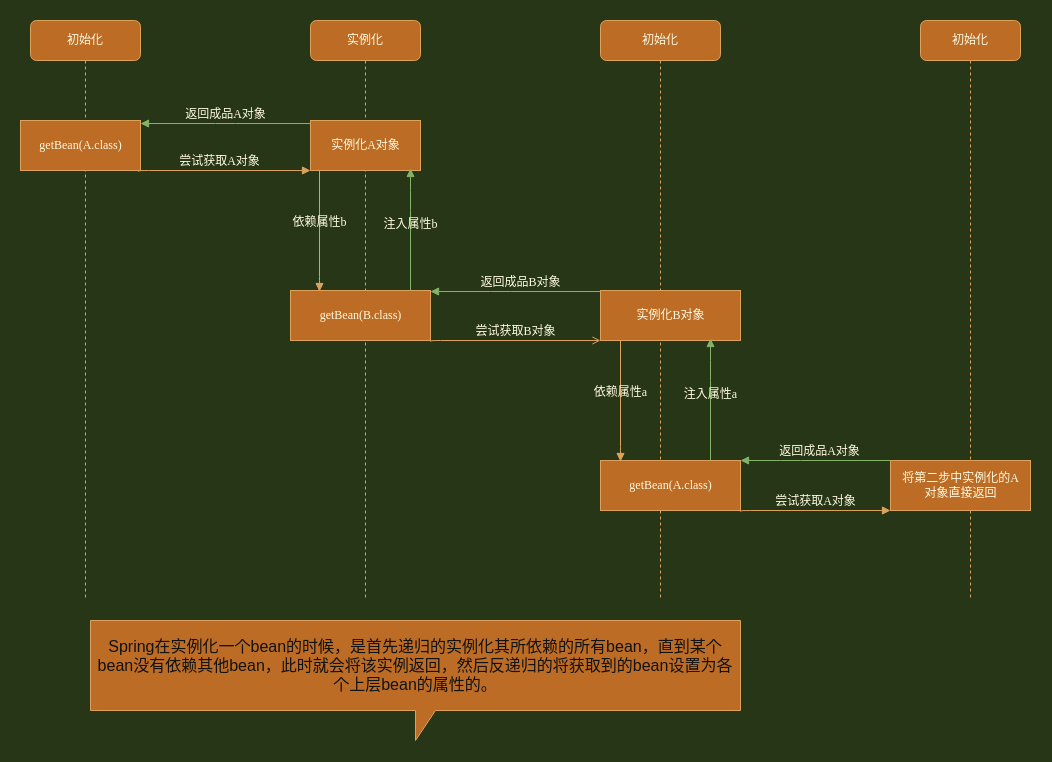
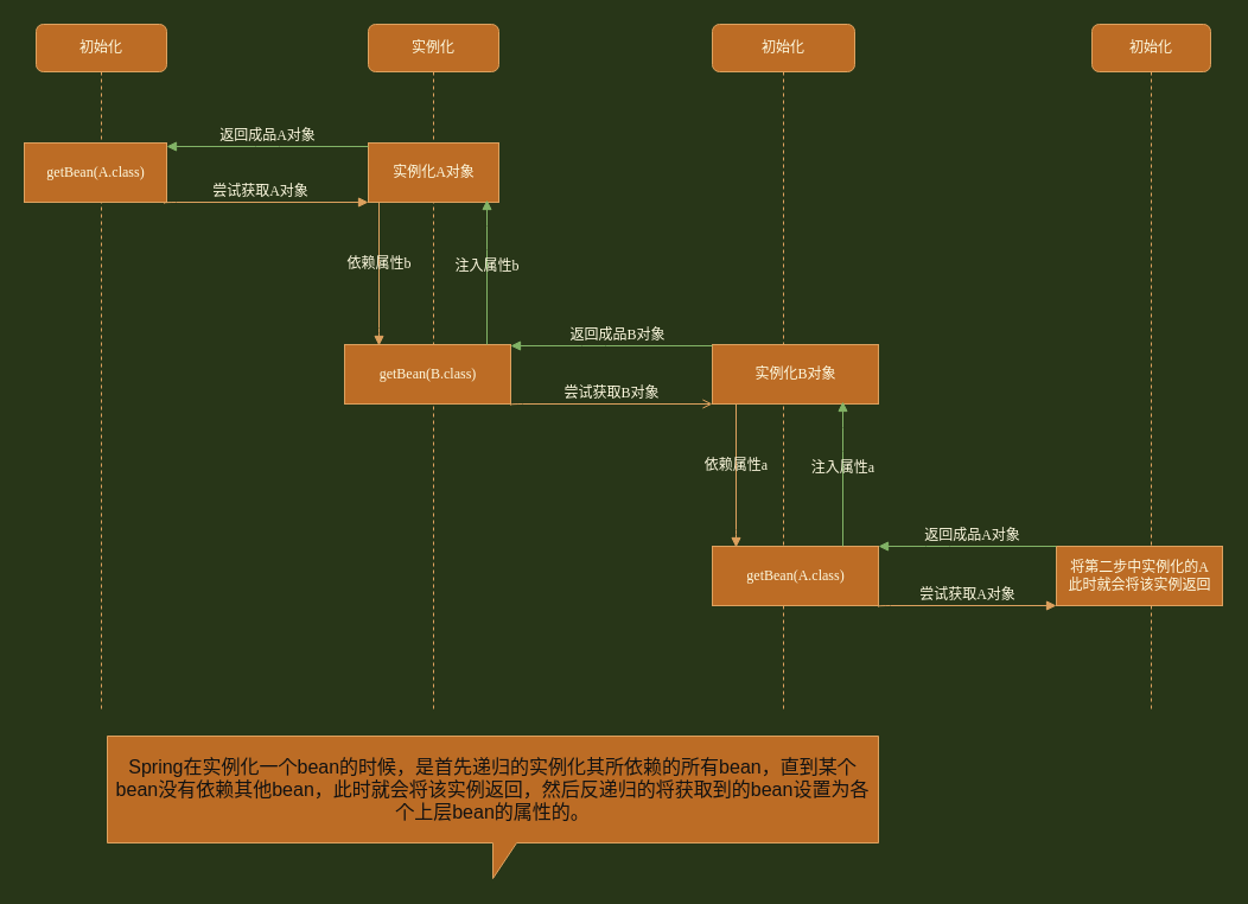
  <mxCell id="0" />
  <mxCell id="1" parent="0" />
  <mxCell id="2" value="实例化" style="shape=umlLifeline;perimeter=lifelinePerimeter;whiteSpace=wrap;html=1;container=1;collapsible=0;recursiveResize=0;outlineConnect=0;rounded=1;shadow=0;comic=0;labelBackgroundColor=none;strokeWidth=1;fontFamily=Verdana;fontSize=12;align=center;fillColor=#BC6C25;strokeColor=#DDA15E;fontColor=#FEFAE0;" parent="1" vertex="1"><mxGeometry x="310" y="20" width="110" height="580" as="geometry" /></mxCell>
  <mxCell id="3" value="实例化A对象" style="html=1;points=[];perimeter=orthogonalPerimeter;rounded=0;shadow=0;comic=0;labelBackgroundColor=none;strokeWidth=1;fontFamily=Verdana;fontSize=12;align=center;fillColor=#BC6C25;strokeColor=#DDA15E;fontColor=#FEFAE0;" parent="2" vertex="1"><mxGeometry y="100" width="110" height="50" as="geometry" /></mxCell>
  <mxCell id="4" value="初始化" style="shape=umlLifeline;perimeter=lifelinePerimeter;whiteSpace=wrap;html=1;container=1;collapsible=0;recursiveResize=0;outlineConnect=0;rounded=1;shadow=0;comic=0;labelBackgroundColor=none;strokeWidth=1;fontFamily=Verdana;fontSize=12;align=center;fillColor=#BC6C25;strokeColor=#DDA15E;fontColor=#FEFAE0;" parent="1" vertex="1"><mxGeometry x="600" y="20" width="120" height="580" as="geometry" /></mxCell>
  <mxCell id="5" value="初始化" style="shape=umlLifeline;perimeter=lifelinePerimeter;whiteSpace=wrap;html=1;container=1;collapsible=0;recursiveResize=0;outlineConnect=0;rounded=1;shadow=0;comic=0;labelBackgroundColor=none;strokeWidth=1;fontFamily=Verdana;fontSize=12;align=center;fillColor=#BC6C25;strokeColor=#DDA15E;fontColor=#FEFAE0;" parent="1" vertex="1"><mxGeometry x="920" y="20" width="100" height="580" as="geometry" /></mxCell>
  <mxCell id="6" value="初始化" style="shape=umlLifeline;perimeter=lifelinePerimeter;whiteSpace=wrap;html=1;container=1;collapsible=0;recursiveResize=0;outlineConnect=0;rounded=1;shadow=0;comic=0;labelBackgroundColor=none;strokeWidth=1;fontFamily=Verdana;fontSize=12;align=center;fillColor=#BC6C25;strokeColor=#DDA15E;fontColor=#FEFAE0;" parent="1" vertex="1"><mxGeometry x="30" y="20" width="110" height="580" as="geometry" /></mxCell>
  <mxCell id="7" value="getBean(A.class)" style="html=1;points=[];perimeter=orthogonalPerimeter;rounded=0;shadow=0;comic=0;labelBackgroundColor=none;strokeWidth=1;fontFamily=Verdana;fontSize=12;align=center;fillColor=#BC6C25;strokeColor=#DDA15E;fontColor=#FEFAE0;" parent="6" vertex="1"><mxGeometry x="-10" y="100" width="120" height="50" as="geometry" /></mxCell>
  <mxCell id="8" value="依赖属性b" style="html=1;verticalAlign=bottom;endArrow=block;labelBackgroundColor=none;fontFamily=Verdana;fontSize=12;edgeStyle=elbowEdgeStyle;elbow=vertical;strokeColor=#DDA15E;fontColor=#FEFAE0;entryX=0.207;entryY=0.02;entryDx=0;entryDy=0;entryPerimeter=0;" parent="1" target="11" edge="1"><mxGeometry relative="1" as="geometry"><mxPoint x="319" y="170" as="sourcePoint" /><Array as="points"><mxPoint x="330" y="286" /></Array></mxGeometry></mxCell>
  <mxCell id="9" value="尝试获取A对象" style="html=1;verticalAlign=bottom;endArrow=block;labelBackgroundColor=none;fontFamily=Verdana;fontSize=12;edgeStyle=elbowEdgeStyle;elbow=vertical;strokeColor=#DDA15E;fontColor=#FEFAE0;exitX=0.983;exitY=1.02;exitDx=0;exitDy=0;exitPerimeter=0;" parent="1" source="7" edge="1"><mxGeometry x="-0.049" relative="1" as="geometry"><mxPoint x="170" y="170" as="sourcePoint" /><mxPoint x="310" y="170" as="targetPoint" /><Array as="points"><mxPoint x="250" y="170" /></Array><mxPoint as="offset" /></mxGeometry></mxCell>
  <mxCell id="10" value="返回成品A对象" style="html=1;verticalAlign=bottom;endArrow=block;entryX=1;entryY=0.06;labelBackgroundColor=none;fontFamily=Verdana;fontSize=12;edgeStyle=elbowEdgeStyle;elbow=vertical;strokeColor=#82b366;fontColor=#FEFAE0;entryDx=0;entryDy=0;entryPerimeter=0;fillColor=#d5e8d4;" parent="1" source="3" target="7" edge="1"><mxGeometry relative="1" as="geometry"><mxPoint x="330" y="140" as="sourcePoint" /></mxGeometry></mxCell>
  <mxCell id="11" value="getBean(B.class)" style="html=1;points=[];perimeter=orthogonalPerimeter;rounded=0;shadow=0;comic=0;labelBackgroundColor=none;strokeWidth=1;fontFamily=Verdana;fontSize=12;align=center;fillColor=#BC6C25;strokeColor=#DDA15E;fontColor=#FEFAE0;" vertex="1" parent="1"><mxGeometry x="290" y="290" width="140" height="50" as="geometry" /></mxCell>
  <mxCell id="12" value="注入属性b" style="html=1;verticalAlign=bottom;endArrow=block;labelBackgroundColor=none;fontFamily=Verdana;fontSize=12;edgeStyle=elbowEdgeStyle;elbow=vertical;strokeColor=#82b366;fontColor=#FEFAE0;fillColor=#d5e8d4;" edge="1" parent="1" source="11"><mxGeometry x="-0.06" relative="1" as="geometry"><mxPoint x="410" y="220" as="sourcePoint" /><Array as="points"><mxPoint x="410" y="200" /></Array><mxPoint x="410" y="168" as="targetPoint" /><mxPoint as="offset" /></mxGeometry></mxCell>
  <mxCell id="13" value="实例化B对象" style="html=1;points=[];perimeter=orthogonalPerimeter;rounded=0;shadow=0;comic=0;labelBackgroundColor=none;strokeWidth=1;fontFamily=Verdana;fontSize=12;align=center;fillColor=#BC6C25;strokeColor=#DDA15E;fontColor=#FEFAE0;" vertex="1" parent="1"><mxGeometry x="600" y="290" width="140" height="50" as="geometry" /></mxCell>
  <mxCell id="14" value="尝试获取B对象" style="html=1;verticalAlign=bottom;endArrow=open;labelBackgroundColor=none;fontFamily=Verdana;fontSize=12;edgeStyle=elbowEdgeStyle;elbow=vertical;strokeColor=#DDA15E;fontColor=#FEFAE0;exitX=1;exitY=1.02;exitDx=0;exitDy=0;exitPerimeter=0;" edge="1" parent="1" source="11" target="13"><mxGeometry relative="1" as="geometry"><mxPoint x="510" y="290" as="sourcePoint" /><Array as="points"><mxPoint x="600" y="340" /></Array><mxPoint x="510" y="430" as="targetPoint" /></mxGeometry></mxCell>
  <mxCell id="15" value="返回成品B对象" style="html=1;verticalAlign=bottom;endArrow=block;labelBackgroundColor=none;fontFamily=Verdana;fontSize=12;edgeStyle=elbowEdgeStyle;elbow=vertical;strokeColor=#82b366;fontColor=#FEFAE0;fillColor=#d5e8d4;entryX=1;entryY=0.2;entryDx=0;entryDy=0;entryPerimeter=0;" edge="1" parent="1"><mxGeometry x="-0.06" relative="1" as="geometry"><mxPoint x="600" y="291" as="sourcePoint" /><Array as="points"><mxPoint x="500" y="291" /><mxPoint x="430" y="281" /><mxPoint x="540" y="281" /></Array><mxPoint x="430" y="291" as="targetPoint" /><mxPoint as="offset" /></mxGeometry></mxCell>
  <mxCell id="16" value="getBean(A.class)" style="html=1;points=[];perimeter=orthogonalPerimeter;rounded=0;shadow=0;comic=0;labelBackgroundColor=none;strokeWidth=1;fontFamily=Verdana;fontSize=12;align=center;fillColor=#BC6C25;strokeColor=#DDA15E;fontColor=#FEFAE0;" vertex="1" parent="1"><mxGeometry x="600" y="460" width="140" height="50" as="geometry" /></mxCell>
  <mxCell id="17" value="依赖属性a" style="html=1;verticalAlign=bottom;endArrow=block;labelBackgroundColor=none;fontFamily=Verdana;fontSize=12;edgeStyle=elbowEdgeStyle;elbow=vertical;strokeColor=#DDA15E;fontColor=#FEFAE0;entryX=0.207;entryY=0.02;entryDx=0;entryDy=0;entryPerimeter=0;" edge="1" parent="1"><mxGeometry relative="1" as="geometry"><mxPoint x="620" y="340" as="sourcePoint" /><Array as="points"><mxPoint x="631" y="456" /></Array><mxPoint x="619.98" y="461" as="targetPoint" /></mxGeometry></mxCell>
  <mxCell id="18" value="注入属性a" style="html=1;verticalAlign=bottom;endArrow=block;labelBackgroundColor=none;fontFamily=Verdana;fontSize=12;edgeStyle=elbowEdgeStyle;elbow=vertical;strokeColor=#82b366;fontColor=#FEFAE0;fillColor=#d5e8d4;" edge="1" parent="1"><mxGeometry x="-0.06" relative="1" as="geometry"><mxPoint x="710" y="460" as="sourcePoint" /><Array as="points"><mxPoint x="710" y="370" /></Array><mxPoint x="710" y="338" as="targetPoint" /><mxPoint as="offset" /></mxGeometry></mxCell>
- <mxCell id="19" value="将第二步中实例化的A&lt;br&gt;对象直接返回" style="html=1;points=[];perimeter=orthogonalPerimeter;rounded=0;shadow=0;comic=0;labelBackgroundColor=none;strokeWidth=1;fontFamily=Verdana;fontSize=12;align=center;fillColor=#BC6C25;strokeColor=#DDA15E;fontColor=#FEFAE0;horizontal=1;verticalAlign=middle;" vertex="1" parent="1"><mxGeometry x="890" y="460" width="140" height="50" as="geometry" /></mxCell>
+ <mxCell id="19" value="将第二步中实例化的A&lt;br&gt;此时就会将该实例返回" style="html=1;points=[];perimeter=orthogonalPerimeter;rounded=0;shadow=0;comic=0;labelBackgroundColor=none;strokeWidth=1;fontFamily=Verdana;fontSize=12;align=center;fillColor=#BC6C25;strokeColor=#DDA15E;fontColor=#FEFAE0;horizontal=1;verticalAlign=middle;" vertex="1" parent="1"><mxGeometry x="890" y="460" width="140" height="50" as="geometry" /></mxCell>
  <mxCell id="20" value="尝试获取A对象" style="html=1;verticalAlign=bottom;endArrow=block;labelBackgroundColor=none;fontFamily=Verdana;fontSize=12;edgeStyle=elbowEdgeStyle;elbow=vertical;strokeColor=#DDA15E;fontColor=#FEFAE0;exitX=1;exitY=1.02;exitDx=0;exitDy=0;exitPerimeter=0;" edge="1" parent="1"><mxGeometry relative="1" as="geometry"><mxPoint x="740" y="511" as="sourcePoint" /><Array as="points"><mxPoint x="910" y="510" /></Array><mxPoint x="890" y="510" as="targetPoint" /></mxGeometry></mxCell>
  <mxCell id="21" value="返回成品A对象" style="html=1;verticalAlign=bottom;endArrow=block;labelBackgroundColor=none;fontFamily=Verdana;fontSize=12;edgeStyle=elbowEdgeStyle;elbow=vertical;strokeColor=#82b366;fontColor=#FEFAE0;fillColor=#d5e8d4;" edge="1" parent="1"><mxGeometry x="-0.06" relative="1" as="geometry"><mxPoint x="890" y="460" as="sourcePoint" /><Array as="points"><mxPoint x="790" y="460" /><mxPoint x="720" y="450" /><mxPoint x="830" y="450" /></Array><mxPoint x="740" y="460" as="targetPoint" /><mxPoint as="offset" /></mxGeometry></mxCell>
  <mxCell id="22" value="&lt;span style=&quot;color: rgb(18, 18, 18); font-size: medium;&quot;&gt;Spring在实例化一个bean的时候，是首先递归的实例化其所依赖的所有bean，直到某个bean没有依赖其他bean，此时就会将该实例返回，然后反递归的将获取到的bean设置为各个上层bean的属性的。&lt;/span&gt;" style="shape=callout;whiteSpace=wrap;html=1;perimeter=calloutPerimeter;rounded=0;sketch=0;strokeColor=#DDA15E;fillColor=#BC6C25;fontColor=#FEFAE0;align=center;labelBackgroundColor=none;labelBorderColor=none;" vertex="1" parent="1"><mxGeometry x="90" y="620" width="650" height="120" as="geometry" /></mxCell>
